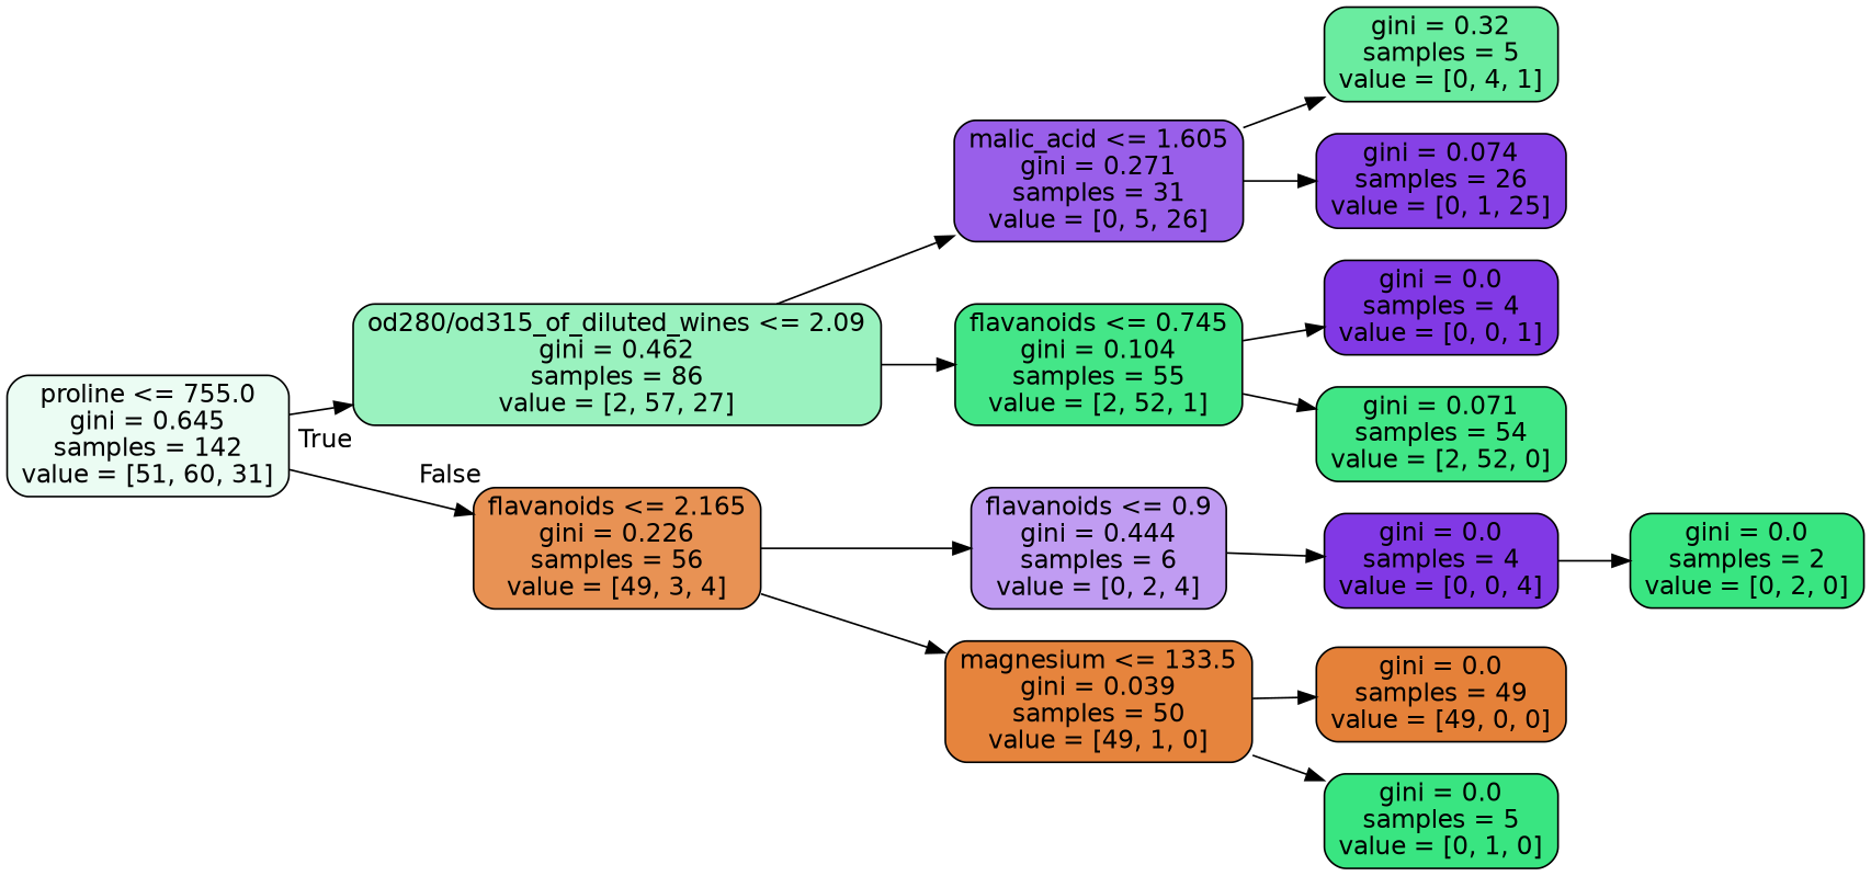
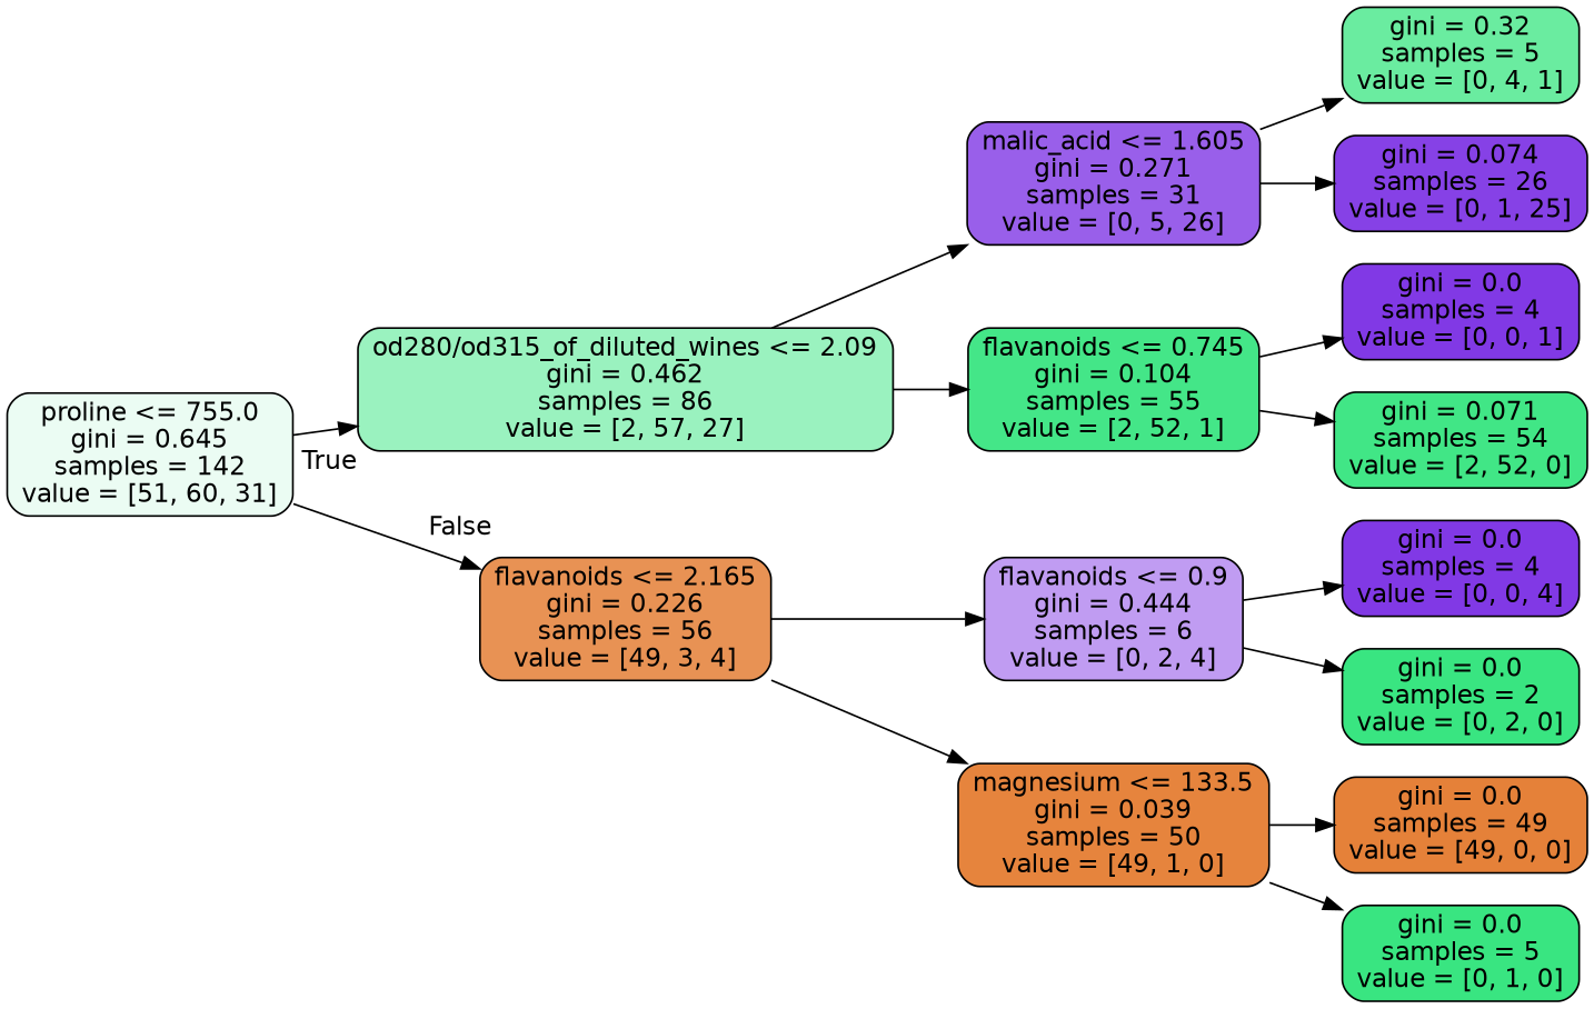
  digraph {
    rankdir=LR
    node [color=black fillcolor="#8139e5" fontname=helvetica shape=box style="filled, rounded"]
    edge [fontname=helvetica]
    n1 [fillcolor="#ebfcf3" label="proline <= 755.0\ngini = 0.645\nsamples = 142\nvalue = [51, 60, 31]"]
    n2 [fillcolor="#9af2bf" label="od280/od315_of_diluted_wines <= 2.09\ngini = 0.462\nsamples = 86\nvalue = [2, 57, 27]"]
    n3 [fillcolor="#e89254" label="flavanoids <= 2.165\ngini = 0.226\nsamples = 56\nvalue = [49, 3, 4]"]
    n4 [fillcolor="#995fea" label="malic_acid <= 1.605\ngini = 0.271\nsamples = 31\nvalue = [0, 5, 26]"]
    n5 [fillcolor="#44e688" label="flavanoids <= 0.745\ngini = 0.104\nsamples = 55\nvalue = [2, 52, 1]"]
    n6 [fillcolor="#c09cf2" label="flavanoids <= 0.9\ngini = 0.444\nsamples = 6\nvalue = [0, 2, 4]"]
    n7 [fillcolor="#e6843d" label="magnesium <= 133.5\ngini = 0.039\nsamples = 50\nvalue = [49, 1, 0]"]
    n8 [fillcolor="#6aeca0" label="gini = 0.32\nsamples = 5\nvalue = [0, 4, 1]"]
    n9 [fillcolor="#8641e6" label="gini = 0.074\nsamples = 26\nvalue = [0, 1, 25]"]
    n10 [label="gini = 0.0\nsamples = 4\nvalue = [0, 0, 1]"]
    n11 [fillcolor="#41e686" label="gini = 0.071\nsamples = 54\nvalue = [2, 52, 0]"]
    n12 [label="gini = 0.0\nsamples = 4\nvalue = [0, 0, 4]"]
    n13 [fillcolor="#39e581" label="gini = 0.0\nsamples = 2\nvalue = [0, 2, 0]"]
    n14 [fillcolor="#e58139" label="gini = 0.0\nsamples = 49\nvalue = [49, 0, 0]"]
    n15 [fillcolor="#39e581" label="gini = 0.0\nsamples = 5\nvalue = [0, 1, 0]"]
    n1 -> n2 [headlabel=True labelangle=45 labeldistance=2.5]
    n1 -> n3 [headlabel=False labelangle=-45 labeldistance=2.5]
    n2 -> n4
    n2 -> n5
    n3 -> n6
    n3 -> n7
    n4 -> n8
    n4 -> n9
    n5 -> n10
    n5 -> n11
    n6 -> n12
-   n12 -> n13
+   n6 -> n13
    n7 -> n14
    n7 -> n15
  }
